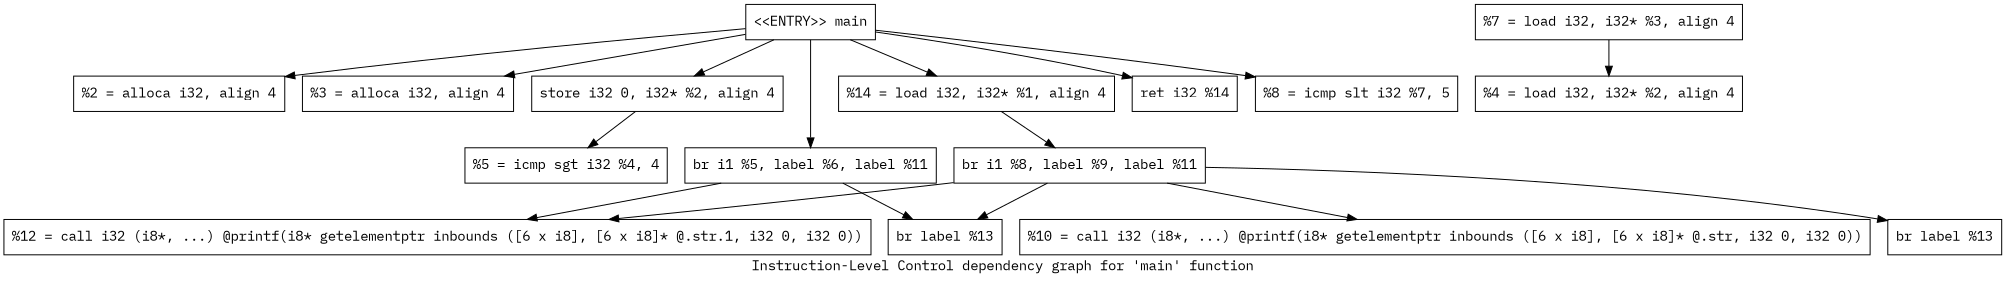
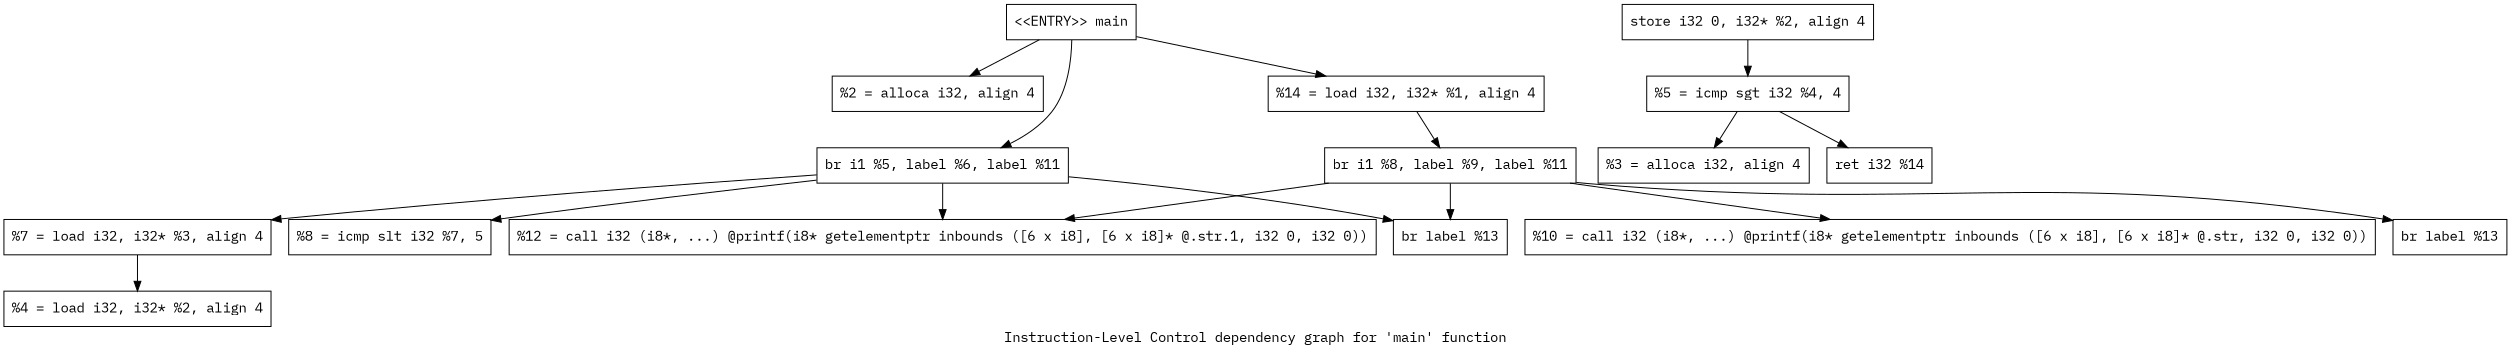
  digraph {
    fontname="IBM Plex Mono"
    label="Instruction-Level Control dependency graph for 'main' function"
    node [fontname="IBM Plex Mono" shape=record]
    edge [fontname="IBM Plex Mono"]
    n1 [label="{\<\<ENTRY\>\> main}"]
    n2 [label="{  %2 = alloca i32, align 4}"]
    n3 [label="{  %3 = alloca i32, align 4}"]
    n4 [label="{  store i32 0, i32* %2, align 4}"]
    n5 [label="{  br i1 %5, label %6, label %11}"]
    n6 [label="{  %14 = load i32, i32* %1, align 4}"]
    n7 [label="{  ret i32 %14}"]
    n8 [label="{  %5 = icmp sgt i32 %4, 4}"]
    n9 [label="{  %4 = load i32, i32* %2, align 4}"]
    n10 [label="{  %7 = load i32, i32* %3, align 4}"]
    n11 [label="{  %8 = icmp slt i32 %7, 5}"]
    n12 [label="{  %12 = call i32 (i8*, ...) @printf(i8* getelementptr inbounds ([6 x i8], [6 x i8]* @.str.1, i32 0, i32 0))}"]
    n13 [label="{  br label %13}"]
    n14 [label="{  br i1 %8, label %9, label %11}"]
    n15 [label="{  %10 = call i32 (i8*, ...) @printf(i8* getelementptr inbounds ([6 x i8], [6 x i8]* @.str, i32 0, i32 0))}"]
    n16 [label="{  br label %13}"]
    n1 -> n2
-   n1 -> n3
-   n1 -> n4
+   n8 -> n3
    n1 -> n5
    n1 -> n6
-   n1 -> n7
+   n8 -> n7
    n4 -> n8
-   n1 -> n11
+   n5 -> n10
+   n5 -> n11
    n5 -> n12
    n5 -> n13
    n6 -> n14
    n10 -> n9
    n14 -> n12
    n14 -> n13
    n14 -> n15
    n14 -> n16
  }
